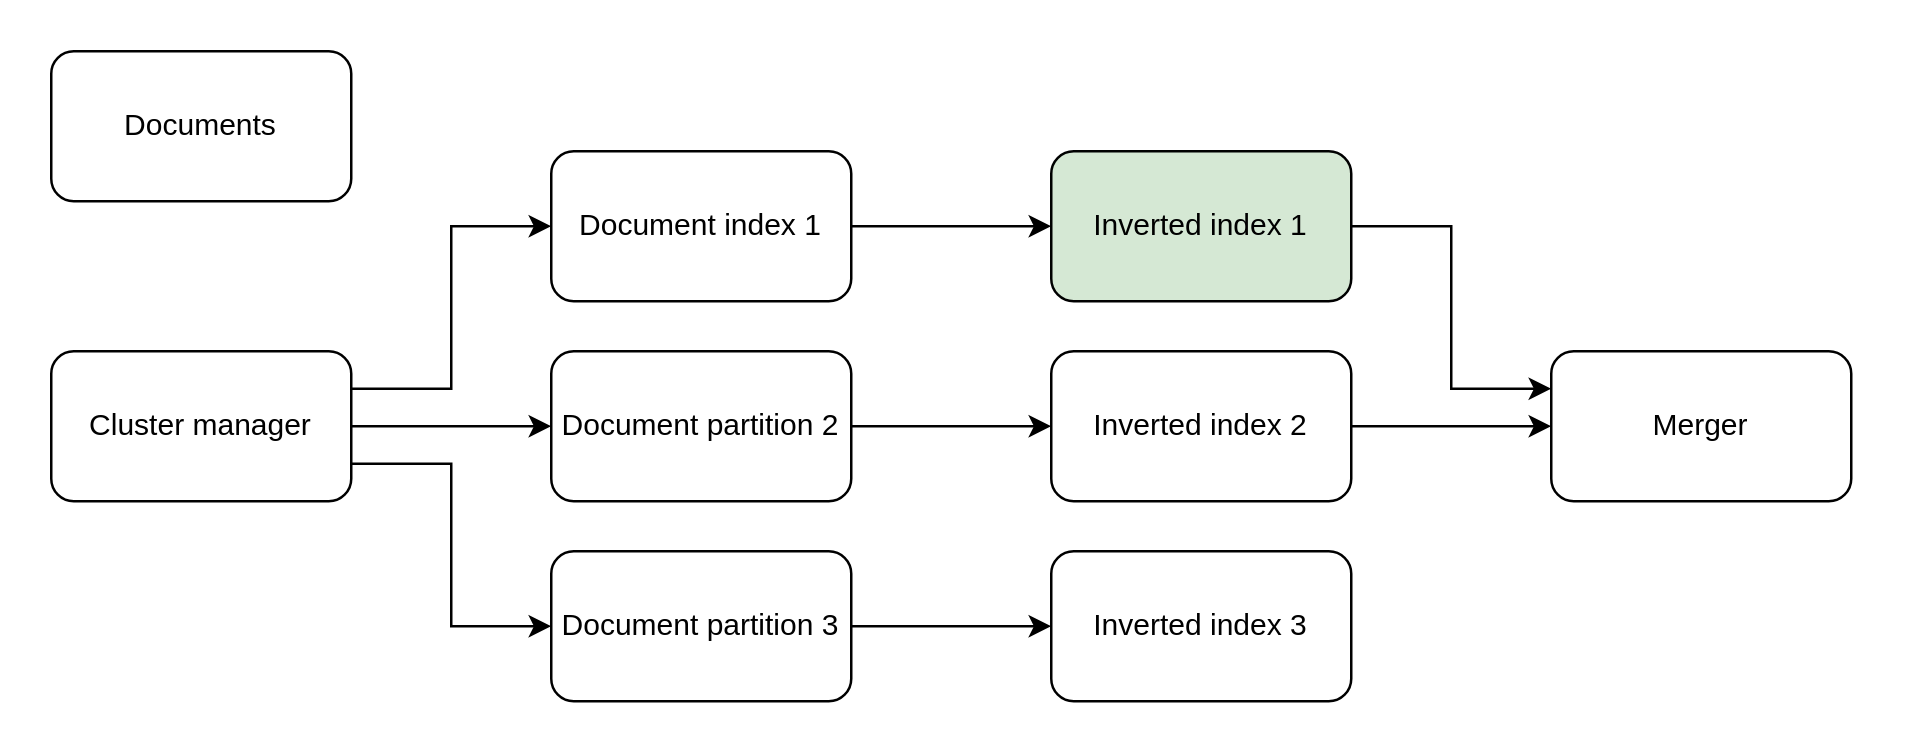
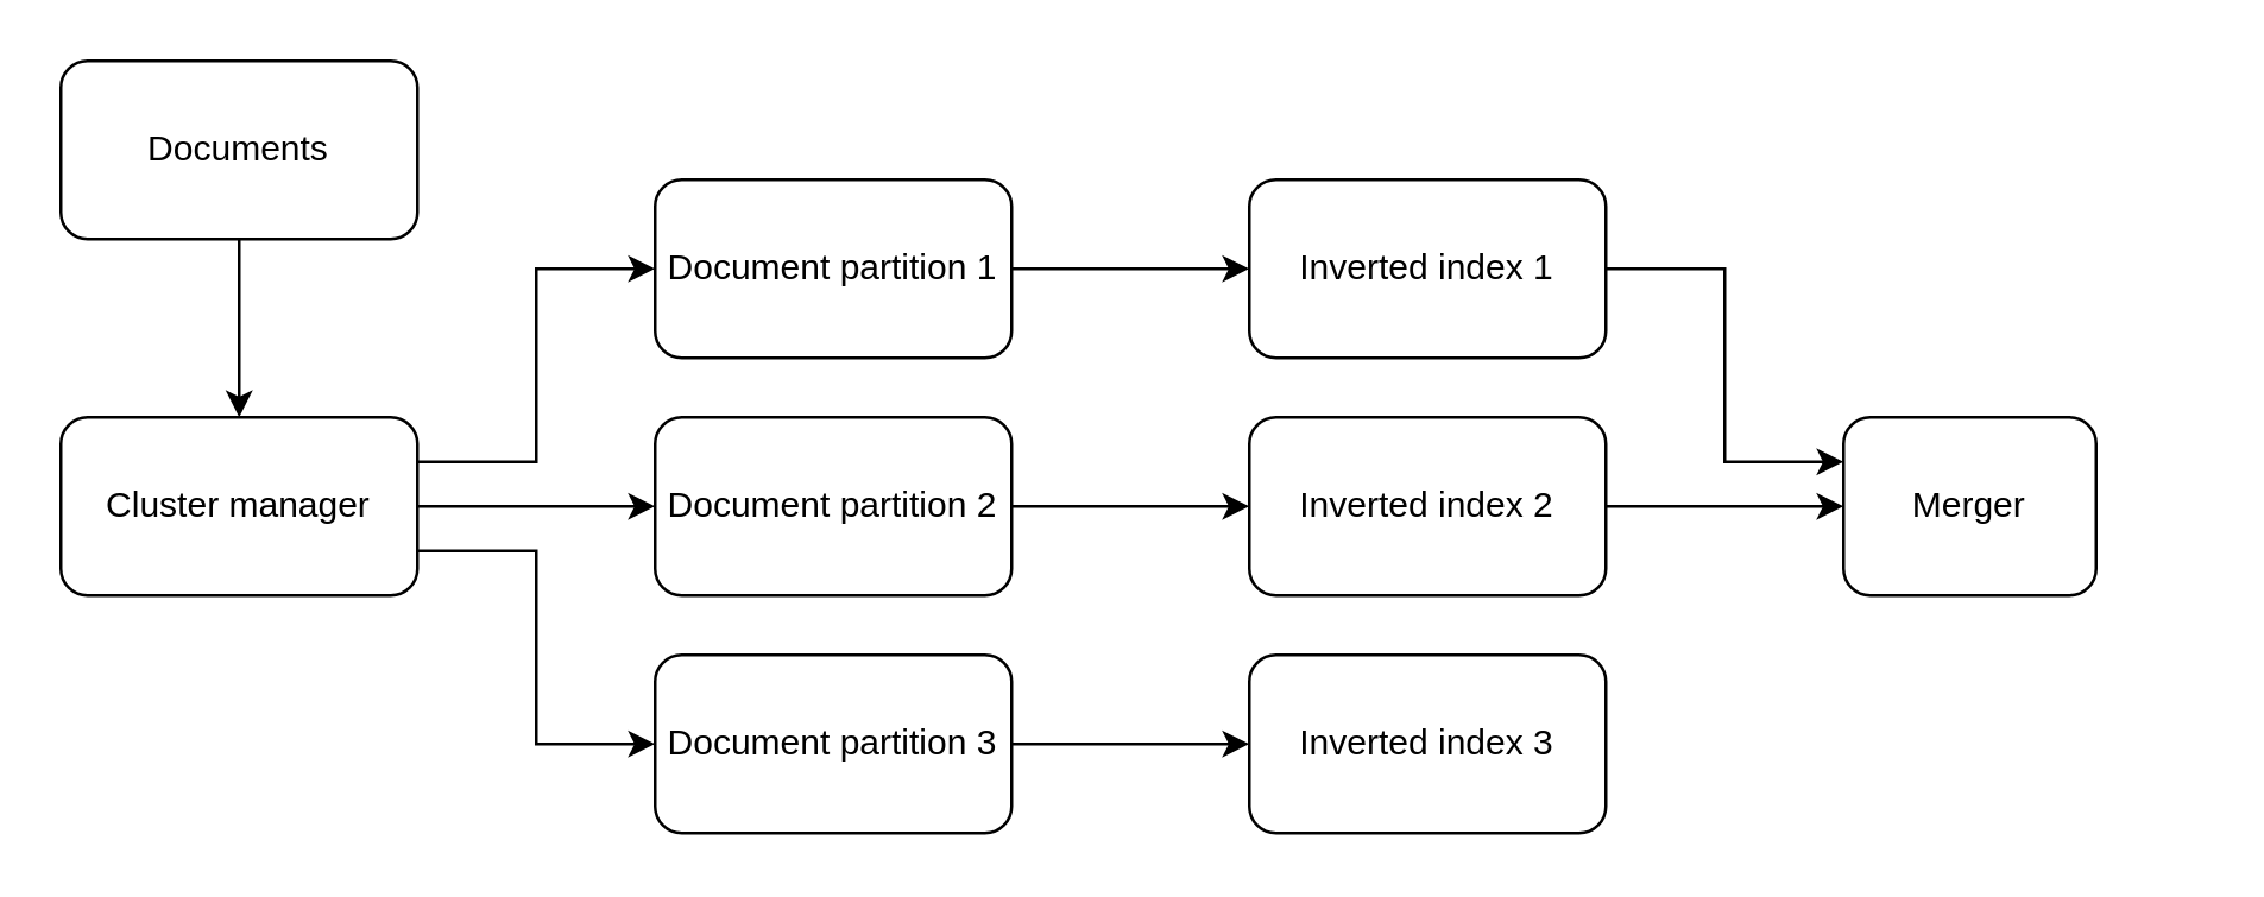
  <mxCell id="0" />
  <mxCell id="1" parent="0" />
+ <mxCell id="2" style="edgeStyle=orthogonalEdgeStyle;rounded=0;orthogonalLoop=1;jettySize=auto;html=1;exitX=0.5;exitY=1;exitDx=0;exitDy=0;entryX=0.5;entryY=0;entryDx=0;entryDy=0;" edge="1" parent="1" source="3" target="7"><mxGeometry relative="1" as="geometry" /></mxCell>
  <mxCell id="3" value="Documents" style="rounded=1;whiteSpace=wrap;html=1;" vertex="1" parent="1"><mxGeometry x="20" y="20" width="120" height="60" as="geometry" /></mxCell>
  <mxCell id="4" style="edgeStyle=orthogonalEdgeStyle;rounded=0;orthogonalLoop=1;jettySize=auto;html=1;exitX=1;exitY=0.25;exitDx=0;exitDy=0;entryX=0;entryY=0.5;entryDx=0;entryDy=0;" edge="1" parent="1" source="7" target="9"><mxGeometry relative="1" as="geometry" /></mxCell>
  <mxCell id="5" style="edgeStyle=orthogonalEdgeStyle;rounded=0;orthogonalLoop=1;jettySize=auto;html=1;exitX=1;exitY=0.5;exitDx=0;exitDy=0;entryX=0;entryY=0.5;entryDx=0;entryDy=0;" edge="1" parent="1" source="7" target="11"><mxGeometry relative="1" as="geometry" /></mxCell>
  <mxCell id="6" style="edgeStyle=orthogonalEdgeStyle;rounded=0;orthogonalLoop=1;jettySize=auto;html=1;exitX=1;exitY=0.75;exitDx=0;exitDy=0;entryX=0;entryY=0.5;entryDx=0;entryDy=0;" edge="1" parent="1" source="7" target="13"><mxGeometry relative="1" as="geometry" /></mxCell>
  <mxCell id="7" value="Cluster manager" style="rounded=1;whiteSpace=wrap;html=1;" vertex="1" parent="1"><mxGeometry x="20" y="140" width="120" height="60" as="geometry" /></mxCell>
  <mxCell id="8" style="edgeStyle=orthogonalEdgeStyle;rounded=0;orthogonalLoop=1;jettySize=auto;html=1;exitX=1;exitY=0.5;exitDx=0;exitDy=0;entryX=0;entryY=0.5;entryDx=0;entryDy=0;" edge="1" parent="1" source="9" target="15"><mxGeometry relative="1" as="geometry" /></mxCell>
- <mxCell id="9" value="Document index 1" style="rounded=1;whiteSpace=wrap;html=1;" vertex="1" parent="1"><mxGeometry x="220" y="60" width="120" height="60" as="geometry" /></mxCell>
+ <mxCell id="9" value="Document partition 1" style="rounded=1;whiteSpace=wrap;html=1;" vertex="1" parent="1"><mxGeometry x="220" y="60" width="120" height="60" as="geometry" /></mxCell>
  <mxCell id="10" style="edgeStyle=orthogonalEdgeStyle;rounded=0;orthogonalLoop=1;jettySize=auto;html=1;exitX=1;exitY=0.5;exitDx=0;exitDy=0;entryX=0;entryY=0.5;entryDx=0;entryDy=0;" edge="1" parent="1" source="11" target="17"><mxGeometry relative="1" as="geometry" /></mxCell>
  <mxCell id="11" value="Document partition 2" style="rounded=1;whiteSpace=wrap;html=1;" vertex="1" parent="1"><mxGeometry x="220" y="140" width="120" height="60" as="geometry" /></mxCell>
  <mxCell id="12" style="edgeStyle=orthogonalEdgeStyle;rounded=0;orthogonalLoop=1;jettySize=auto;html=1;exitX=1;exitY=0.5;exitDx=0;exitDy=0;entryX=0;entryY=0.5;entryDx=0;entryDy=0;" edge="1" parent="1" source="13" target="18"><mxGeometry relative="1" as="geometry" /></mxCell>
  <mxCell id="13" value="Document partition 3" style="rounded=1;whiteSpace=wrap;html=1;" vertex="1" parent="1"><mxGeometry x="220" y="220" width="120" height="60" as="geometry" /></mxCell>
  <mxCell id="14" style="edgeStyle=orthogonalEdgeStyle;rounded=0;orthogonalLoop=1;jettySize=auto;html=1;exitX=1;exitY=0.5;exitDx=0;exitDy=0;entryX=0;entryY=0.25;entryDx=0;entryDy=0;" edge="1" parent="1" source="15" target="19"><mxGeometry relative="1" as="geometry" /></mxCell>
- <mxCell id="15" value="Inverted index 1" style="rounded=1;whiteSpace=wrap;html=1;fillColor=#d5e8d4;" vertex="1" parent="1"><mxGeometry x="420" y="60" width="120" height="60" as="geometry" /></mxCell>
+ <mxCell id="15" value="Inverted index 1" style="rounded=1;whiteSpace=wrap;html=1;" vertex="1" parent="1"><mxGeometry x="420" y="60" width="120" height="60" as="geometry" /></mxCell>
  <mxCell id="16" style="edgeStyle=orthogonalEdgeStyle;rounded=0;orthogonalLoop=1;jettySize=auto;html=1;exitX=1;exitY=0.5;exitDx=0;exitDy=0;" edge="1" parent="1" source="17" target="19"><mxGeometry relative="1" as="geometry" /></mxCell>
  <mxCell id="17" value="Inverted index 2" style="rounded=1;whiteSpace=wrap;html=1;" vertex="1" parent="1"><mxGeometry x="420" y="140" width="120" height="60" as="geometry" /></mxCell>
  <mxCell id="18" value="Inverted index 3" style="rounded=1;whiteSpace=wrap;html=1;" vertex="1" parent="1"><mxGeometry x="420" y="220" width="120" height="60" as="geometry" /></mxCell>
- <mxCell id="19" value="Merger" style="rounded=1;whiteSpace=wrap;html=1;" vertex="1" parent="1"><mxGeometry x="620" y="140" width="120" height="60" as="geometry" /></mxCell>
+ <mxCell id="19" value="Merger" style="rounded=1;whiteSpace=wrap;html=1;" vertex="1" parent="1"><mxGeometry x="620" y="140" width="85" height="60" as="geometry" /></mxCell>
